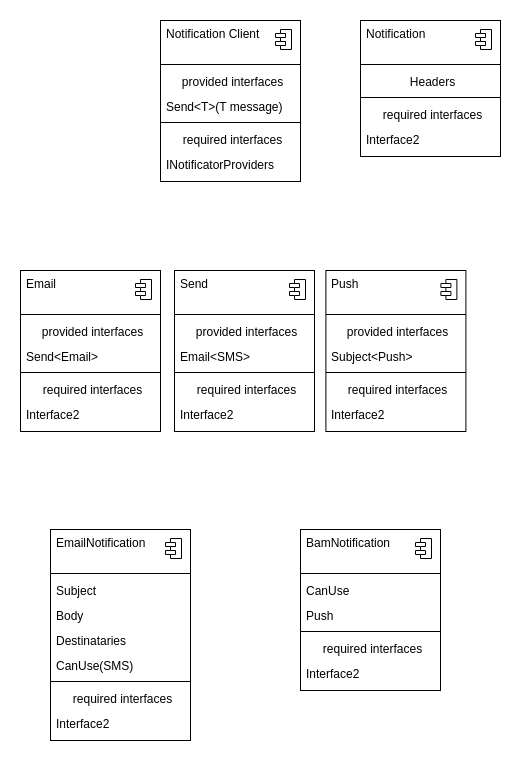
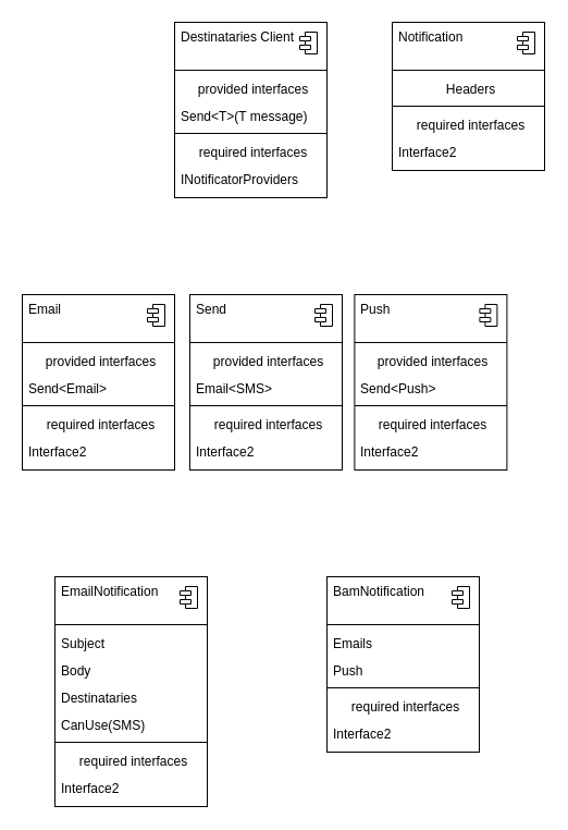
  <mxCell id="0" />
  <mxCell id="1" parent="0" />
  <mxCell id="2" value="" style="fontStyle=1;align=center;verticalAlign=top;childLayout=stackLayout;horizontal=1;horizontalStack=0;resizeParent=1;resizeParentMax=0;resizeLast=0;marginBottom=0;" parent="1" vertex="1"><mxGeometry x="160" y="20" width="140" height="161" as="geometry" /></mxCell>
- <mxCell id="3" value="&lt;span style=&quot;text-align: center&quot;&gt;Notification Client&lt;/span&gt;" style="html=1;align=left;spacingLeft=4;verticalAlign=top;strokeColor=none;fillColor=none;" parent="2" vertex="1"><mxGeometry width="140" height="40" as="geometry" /></mxCell>
+ <mxCell id="3" value="&lt;span style=&quot;text-align: center&quot;&gt;Destinataries Client&lt;/span&gt;" style="html=1;align=left;spacingLeft=4;verticalAlign=top;strokeColor=none;fillColor=none;" parent="2" vertex="1"><mxGeometry width="140" height="40" as="geometry" /></mxCell>
  <mxCell id="4" value="" style="shape=module;jettyWidth=10;jettyHeight=4;" parent="3" vertex="1"><mxGeometry x="1" width="16" height="20" relative="1" as="geometry"><mxPoint x="-25" y="9" as="offset" /></mxGeometry></mxCell>
  <mxCell id="5" value="" style="line;strokeWidth=1;fillColor=none;align=left;verticalAlign=middle;spacingTop=-1;spacingLeft=3;spacingRight=3;rotatable=0;labelPosition=right;points=[];portConstraint=eastwest;" parent="2" vertex="1"><mxGeometry y="40" width="140" height="8" as="geometry" /></mxCell>
  <mxCell id="6" value="provided interfaces" style="html=1;align=center;spacingLeft=4;verticalAlign=top;strokeColor=none;fillColor=none;" parent="2" vertex="1"><mxGeometry y="48" width="140" height="25" as="geometry" /></mxCell>
  <mxCell id="7" value="&lt;span style=&quot;text-align: center&quot;&gt;Send&amp;lt;T&amp;gt;(T message)&lt;/span&gt;" style="html=1;align=left;spacingLeft=4;verticalAlign=top;strokeColor=none;fillColor=none;" parent="2" vertex="1"><mxGeometry y="73" width="140" height="25" as="geometry" /></mxCell>
  <mxCell id="8" value="" style="line;strokeWidth=1;fillColor=none;align=left;verticalAlign=middle;spacingTop=-1;spacingLeft=3;spacingRight=3;rotatable=0;labelPosition=right;points=[];portConstraint=eastwest;" parent="2" vertex="1"><mxGeometry y="98" width="140" height="8" as="geometry" /></mxCell>
  <mxCell id="9" value="required interfaces" style="html=1;align=center;spacingLeft=4;verticalAlign=top;strokeColor=none;fillColor=none;" parent="2" vertex="1"><mxGeometry y="106" width="140" height="25" as="geometry" /></mxCell>
  <mxCell id="10" value="INotificatorProviders" style="html=1;align=left;spacingLeft=4;verticalAlign=top;strokeColor=none;fillColor=none;" parent="2" vertex="1"><mxGeometry y="131" width="140" height="30" as="geometry" /></mxCell>
  <mxCell id="11" value="" style="fontStyle=1;align=center;verticalAlign=top;childLayout=stackLayout;horizontal=1;horizontalStack=0;resizeParent=1;resizeParentMax=0;resizeLast=0;marginBottom=0;" parent="1" vertex="1"><mxGeometry x="20" y="270" width="140" height="161" as="geometry" /></mxCell>
  <mxCell id="12" value="Email" style="html=1;align=left;spacingLeft=4;verticalAlign=top;strokeColor=none;fillColor=none;" parent="11" vertex="1"><mxGeometry width="140" height="40" as="geometry" /></mxCell>
  <mxCell id="13" value="" style="shape=module;jettyWidth=10;jettyHeight=4;" parent="12" vertex="1"><mxGeometry x="1" width="16" height="20" relative="1" as="geometry"><mxPoint x="-25" y="9" as="offset" /></mxGeometry></mxCell>
  <mxCell id="14" value="" style="line;strokeWidth=1;fillColor=none;align=left;verticalAlign=middle;spacingTop=-1;spacingLeft=3;spacingRight=3;rotatable=0;labelPosition=right;points=[];portConstraint=eastwest;" parent="11" vertex="1"><mxGeometry y="40" width="140" height="8" as="geometry" /></mxCell>
  <mxCell id="15" value="provided interfaces" style="html=1;align=center;spacingLeft=4;verticalAlign=top;strokeColor=none;fillColor=none;" parent="11" vertex="1"><mxGeometry y="48" width="140" height="25" as="geometry" /></mxCell>
  <mxCell id="16" value="Send&amp;lt;Email&amp;gt;" style="html=1;align=left;spacingLeft=4;verticalAlign=top;strokeColor=none;fillColor=none;" parent="11" vertex="1"><mxGeometry y="73" width="140" height="25" as="geometry" /></mxCell>
  <mxCell id="17" value="" style="line;strokeWidth=1;fillColor=none;align=left;verticalAlign=middle;spacingTop=-1;spacingLeft=3;spacingRight=3;rotatable=0;labelPosition=right;points=[];portConstraint=eastwest;" parent="11" vertex="1"><mxGeometry y="98" width="140" height="8" as="geometry" /></mxCell>
  <mxCell id="18" value="required interfaces" style="html=1;align=center;spacingLeft=4;verticalAlign=top;strokeColor=none;fillColor=none;" parent="11" vertex="1"><mxGeometry y="106" width="140" height="25" as="geometry" /></mxCell>
  <mxCell id="19" value="Interface2" style="html=1;align=left;spacingLeft=4;verticalAlign=top;strokeColor=none;fillColor=none;" parent="11" vertex="1"><mxGeometry y="131" width="140" height="30" as="geometry" /></mxCell>
  <mxCell id="20" value="" style="fontStyle=1;align=center;verticalAlign=top;childLayout=stackLayout;horizontal=1;horizontalStack=0;resizeParent=1;resizeParentMax=0;resizeLast=0;marginBottom=0;" parent="1" vertex="1"><mxGeometry x="174" y="270" width="140" height="161" as="geometry" /></mxCell>
  <mxCell id="21" value="Send" style="html=1;align=left;spacingLeft=4;verticalAlign=top;strokeColor=none;fillColor=none;" parent="20" vertex="1"><mxGeometry width="140" height="40" as="geometry" /></mxCell>
  <mxCell id="22" value="" style="shape=module;jettyWidth=10;jettyHeight=4;" parent="21" vertex="1"><mxGeometry x="1" width="16" height="20" relative="1" as="geometry"><mxPoint x="-25" y="9" as="offset" /></mxGeometry></mxCell>
  <mxCell id="23" value="" style="line;strokeWidth=1;fillColor=none;align=left;verticalAlign=middle;spacingTop=-1;spacingLeft=3;spacingRight=3;rotatable=0;labelPosition=right;points=[];portConstraint=eastwest;" parent="20" vertex="1"><mxGeometry y="40" width="140" height="8" as="geometry" /></mxCell>
  <mxCell id="24" value="provided interfaces" style="html=1;align=center;spacingLeft=4;verticalAlign=top;strokeColor=none;fillColor=none;" parent="20" vertex="1"><mxGeometry y="48" width="140" height="25" as="geometry" /></mxCell>
  <mxCell id="25" value="Email&amp;lt;SMS&amp;gt;" style="html=1;align=left;spacingLeft=4;verticalAlign=top;strokeColor=none;fillColor=none;" parent="20" vertex="1"><mxGeometry y="73" width="140" height="25" as="geometry" /></mxCell>
  <mxCell id="26" value="" style="line;strokeWidth=1;fillColor=none;align=left;verticalAlign=middle;spacingTop=-1;spacingLeft=3;spacingRight=3;rotatable=0;labelPosition=right;points=[];portConstraint=eastwest;" parent="20" vertex="1"><mxGeometry y="98" width="140" height="8" as="geometry" /></mxCell>
  <mxCell id="27" value="required interfaces" style="html=1;align=center;spacingLeft=4;verticalAlign=top;strokeColor=none;fillColor=none;" parent="20" vertex="1"><mxGeometry y="106" width="140" height="25" as="geometry" /></mxCell>
  <mxCell id="28" value="Interface2" style="html=1;align=left;spacingLeft=4;verticalAlign=top;strokeColor=none;fillColor=none;" parent="20" vertex="1"><mxGeometry y="131" width="140" height="30" as="geometry" /></mxCell>
  <mxCell id="29" value="" style="fontStyle=1;align=center;verticalAlign=top;childLayout=stackLayout;horizontal=1;horizontalStack=0;resizeParent=1;resizeParentMax=0;resizeLast=0;marginBottom=0;" parent="1" vertex="1"><mxGeometry x="325.4" y="270" width="140" height="161" as="geometry" /></mxCell>
  <mxCell id="30" value="Push" style="html=1;align=left;spacingLeft=4;verticalAlign=top;strokeColor=none;fillColor=none;" parent="29" vertex="1"><mxGeometry width="140" height="40" as="geometry" /></mxCell>
  <mxCell id="31" value="" style="shape=module;jettyWidth=10;jettyHeight=4;" parent="30" vertex="1"><mxGeometry x="1" width="16" height="20" relative="1" as="geometry"><mxPoint x="-25" y="9" as="offset" /></mxGeometry></mxCell>
  <mxCell id="32" value="" style="line;strokeWidth=1;fillColor=none;align=left;verticalAlign=middle;spacingTop=-1;spacingLeft=3;spacingRight=3;rotatable=0;labelPosition=right;points=[];portConstraint=eastwest;" parent="29" vertex="1"><mxGeometry y="40" width="140" height="8" as="geometry" /></mxCell>
  <mxCell id="33" value="provided interfaces" style="html=1;align=center;spacingLeft=4;verticalAlign=top;strokeColor=none;fillColor=none;" parent="29" vertex="1"><mxGeometry y="48" width="140" height="25" as="geometry" /></mxCell>
- <mxCell id="34" value="Subject&amp;lt;Push&amp;gt;" style="html=1;align=left;spacingLeft=4;verticalAlign=top;strokeColor=none;fillColor=none;" parent="29" vertex="1"><mxGeometry y="73" width="140" height="25" as="geometry" /></mxCell>
+ <mxCell id="34" value="Send&amp;lt;Push&amp;gt;" style="html=1;align=left;spacingLeft=4;verticalAlign=top;strokeColor=none;fillColor=none;" parent="29" vertex="1"><mxGeometry y="73" width="140" height="25" as="geometry" /></mxCell>
  <mxCell id="35" value="" style="line;strokeWidth=1;fillColor=none;align=left;verticalAlign=middle;spacingTop=-1;spacingLeft=3;spacingRight=3;rotatable=0;labelPosition=right;points=[];portConstraint=eastwest;" parent="29" vertex="1"><mxGeometry y="98" width="140" height="8" as="geometry" /></mxCell>
  <mxCell id="36" value="required interfaces" style="html=1;align=center;spacingLeft=4;verticalAlign=top;strokeColor=none;fillColor=none;" parent="29" vertex="1"><mxGeometry y="106" width="140" height="25" as="geometry" /></mxCell>
  <mxCell id="37" value="Interface2" style="html=1;align=left;spacingLeft=4;verticalAlign=top;strokeColor=none;fillColor=none;" parent="29" vertex="1"><mxGeometry y="131" width="140" height="30" as="geometry" /></mxCell>
  <mxCell id="38" value="" style="fontStyle=1;align=center;verticalAlign=top;childLayout=stackLayout;horizontal=1;horizontalStack=0;resizeParent=1;resizeParentMax=0;resizeLast=0;marginBottom=0;" parent="1" vertex="1"><mxGeometry x="360" y="20" width="140" height="136" as="geometry" /></mxCell>
  <mxCell id="39" value="Notification" style="html=1;align=left;spacingLeft=4;verticalAlign=top;strokeColor=none;fillColor=none;" parent="38" vertex="1"><mxGeometry width="140" height="40" as="geometry" /></mxCell>
  <mxCell id="40" value="" style="shape=module;jettyWidth=10;jettyHeight=4;" parent="39" vertex="1"><mxGeometry x="1" width="16" height="20" relative="1" as="geometry"><mxPoint x="-25" y="9" as="offset" /></mxGeometry></mxCell>
  <mxCell id="41" value="" style="line;strokeWidth=1;fillColor=none;align=left;verticalAlign=middle;spacingTop=-1;spacingLeft=3;spacingRight=3;rotatable=0;labelPosition=right;points=[];portConstraint=eastwest;" parent="38" vertex="1"><mxGeometry y="40" width="140" height="8" as="geometry" /></mxCell>
  <mxCell id="42" value="Headers" style="html=1;align=center;spacingLeft=4;verticalAlign=top;strokeColor=none;fillColor=none;" parent="38" vertex="1"><mxGeometry y="48" width="140" height="25" as="geometry" /></mxCell>
  <mxCell id="43" value="" style="line;strokeWidth=1;fillColor=none;align=left;verticalAlign=middle;spacingTop=-1;spacingLeft=3;spacingRight=3;rotatable=0;labelPosition=right;points=[];portConstraint=eastwest;" parent="38" vertex="1"><mxGeometry y="73" width="140" height="8" as="geometry" /></mxCell>
  <mxCell id="44" value="required interfaces" style="html=1;align=center;spacingLeft=4;verticalAlign=top;strokeColor=none;fillColor=none;" parent="38" vertex="1"><mxGeometry y="81" width="140" height="25" as="geometry" /></mxCell>
  <mxCell id="45" value="Interface2" style="html=1;align=left;spacingLeft=4;verticalAlign=top;strokeColor=none;fillColor=none;" parent="38" vertex="1"><mxGeometry y="106" width="140" height="30" as="geometry" /></mxCell>
  <mxCell id="46" value="" style="fontStyle=1;align=center;verticalAlign=top;childLayout=stackLayout;horizontal=1;horizontalStack=0;resizeParent=1;resizeParentMax=0;resizeLast=0;marginBottom=0;" parent="1" vertex="1"><mxGeometry x="300" y="529" width="140" height="161" as="geometry" /></mxCell>
  <mxCell id="47" value="BamNotification" style="html=1;align=left;spacingLeft=4;verticalAlign=top;strokeColor=none;fillColor=none;" parent="46" vertex="1"><mxGeometry width="140" height="40" as="geometry" /></mxCell>
  <mxCell id="48" value="" style="shape=module;jettyWidth=10;jettyHeight=4;" parent="47" vertex="1"><mxGeometry x="1" width="16" height="20" relative="1" as="geometry"><mxPoint x="-25" y="9" as="offset" /></mxGeometry></mxCell>
  <mxCell id="49" value="" style="line;strokeWidth=1;fillColor=none;align=left;verticalAlign=middle;spacingTop=-1;spacingLeft=3;spacingRight=3;rotatable=0;labelPosition=right;points=[];portConstraint=eastwest;" parent="46" vertex="1"><mxGeometry y="40" width="140" height="8" as="geometry" /></mxCell>
- <mxCell id="50" value="CanUse" style="html=1;align=left;spacingLeft=4;verticalAlign=top;strokeColor=none;fillColor=none;" parent="46" vertex="1"><mxGeometry y="48" width="140" height="25" as="geometry" /></mxCell>
+ <mxCell id="50" value="Emails" style="html=1;align=left;spacingLeft=4;verticalAlign=top;strokeColor=none;fillColor=none;" parent="46" vertex="1"><mxGeometry y="48" width="140" height="25" as="geometry" /></mxCell>
  <mxCell id="51" value="Push" style="html=1;align=left;spacingLeft=4;verticalAlign=top;strokeColor=none;fillColor=none;" parent="46" vertex="1"><mxGeometry y="73" width="140" height="25" as="geometry" /></mxCell>
  <mxCell id="52" value="" style="line;strokeWidth=1;fillColor=none;align=left;verticalAlign=middle;spacingTop=-1;spacingLeft=3;spacingRight=3;rotatable=0;labelPosition=right;points=[];portConstraint=eastwest;" parent="46" vertex="1"><mxGeometry y="98" width="140" height="8" as="geometry" /></mxCell>
  <mxCell id="53" value="required interfaces" style="html=1;align=center;spacingLeft=4;verticalAlign=top;strokeColor=none;fillColor=none;" parent="46" vertex="1"><mxGeometry y="106" width="140" height="25" as="geometry" /></mxCell>
  <mxCell id="54" value="Interface2" style="html=1;align=left;spacingLeft=4;verticalAlign=top;strokeColor=none;fillColor=none;" parent="46" vertex="1"><mxGeometry y="131" width="140" height="30" as="geometry" /></mxCell>
  <mxCell id="55" value="" style="fontStyle=1;align=center;verticalAlign=top;childLayout=stackLayout;horizontal=1;horizontalStack=0;resizeParent=1;resizeParentMax=0;resizeLast=0;marginBottom=0;" parent="1" vertex="1"><mxGeometry x="50" y="529" width="140" height="211" as="geometry" /></mxCell>
  <mxCell id="56" value="EmailNotification" style="html=1;align=left;spacingLeft=4;verticalAlign=top;strokeColor=none;fillColor=none;" parent="55" vertex="1"><mxGeometry width="140" height="40" as="geometry" /></mxCell>
  <mxCell id="57" value="" style="shape=module;jettyWidth=10;jettyHeight=4;" parent="56" vertex="1"><mxGeometry x="1" width="16" height="20" relative="1" as="geometry"><mxPoint x="-25" y="9" as="offset" /></mxGeometry></mxCell>
  <mxCell id="58" value="" style="line;strokeWidth=1;fillColor=none;align=left;verticalAlign=middle;spacingTop=-1;spacingLeft=3;spacingRight=3;rotatable=0;labelPosition=right;points=[];portConstraint=eastwest;" parent="55" vertex="1"><mxGeometry y="40" width="140" height="8" as="geometry" /></mxCell>
  <mxCell id="59" value="Subject" style="html=1;align=left;spacingLeft=4;verticalAlign=top;strokeColor=none;fillColor=none;" parent="55" vertex="1"><mxGeometry y="48" width="140" height="25" as="geometry" /></mxCell>
  <mxCell id="60" value="Body" style="html=1;align=left;spacingLeft=4;verticalAlign=top;strokeColor=none;fillColor=none;" parent="55" vertex="1"><mxGeometry y="73" width="140" height="25" as="geometry" /></mxCell>
  <mxCell id="61" value="Destinataries" style="html=1;align=left;spacingLeft=4;verticalAlign=top;strokeColor=none;fillColor=none;" parent="55" vertex="1"><mxGeometry y="98" width="140" height="25" as="geometry" /></mxCell>
  <mxCell id="62" value="CanUse(SMS)" style="html=1;align=left;spacingLeft=4;verticalAlign=top;strokeColor=none;fillColor=none;" parent="55" vertex="1"><mxGeometry y="123" width="140" height="25" as="geometry" /></mxCell>
  <mxCell id="63" value="" style="line;strokeWidth=1;fillColor=none;align=left;verticalAlign=middle;spacingTop=-1;spacingLeft=3;spacingRight=3;rotatable=0;labelPosition=right;points=[];portConstraint=eastwest;" parent="55" vertex="1"><mxGeometry y="148" width="140" height="8" as="geometry" /></mxCell>
  <mxCell id="64" value="required interfaces" style="html=1;align=center;spacingLeft=4;verticalAlign=top;strokeColor=none;fillColor=none;" parent="55" vertex="1"><mxGeometry y="156" width="140" height="25" as="geometry" /></mxCell>
  <mxCell id="65" value="Interface2" style="html=1;align=left;spacingLeft=4;verticalAlign=top;strokeColor=none;fillColor=none;" parent="55" vertex="1"><mxGeometry y="181" width="140" height="30" as="geometry" /></mxCell>
